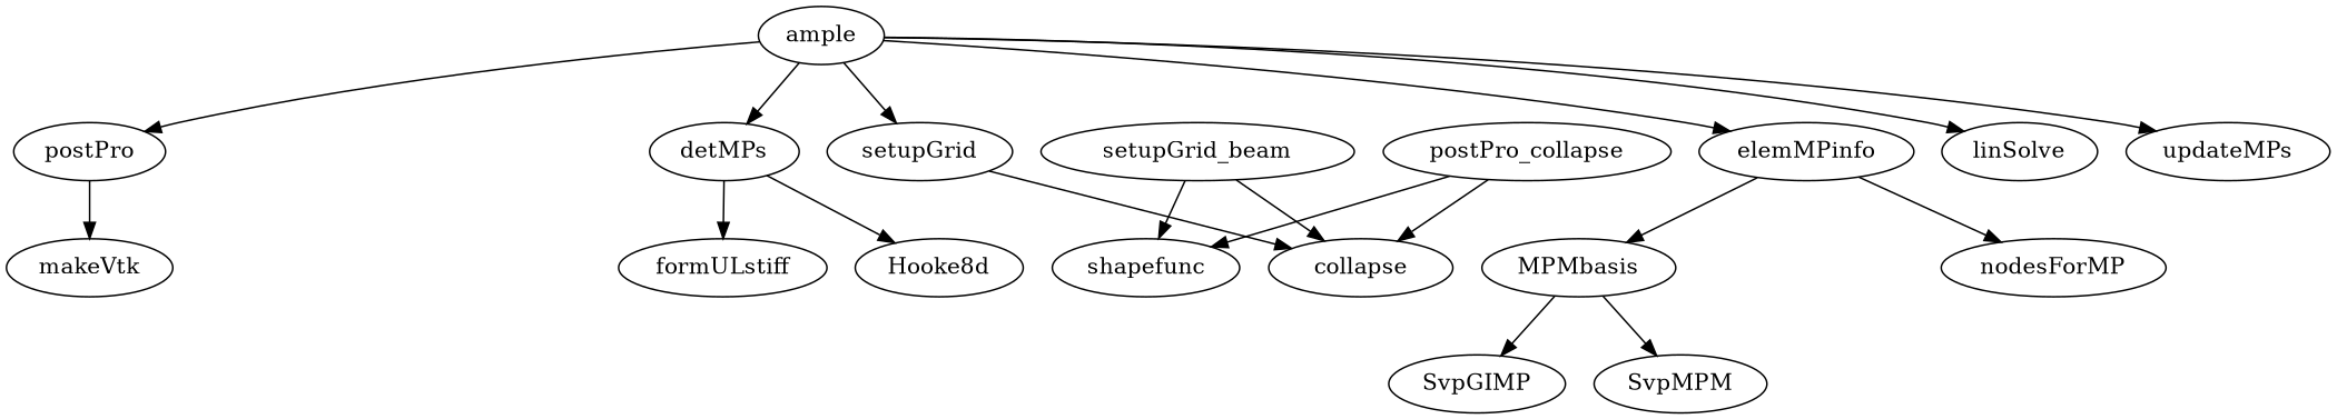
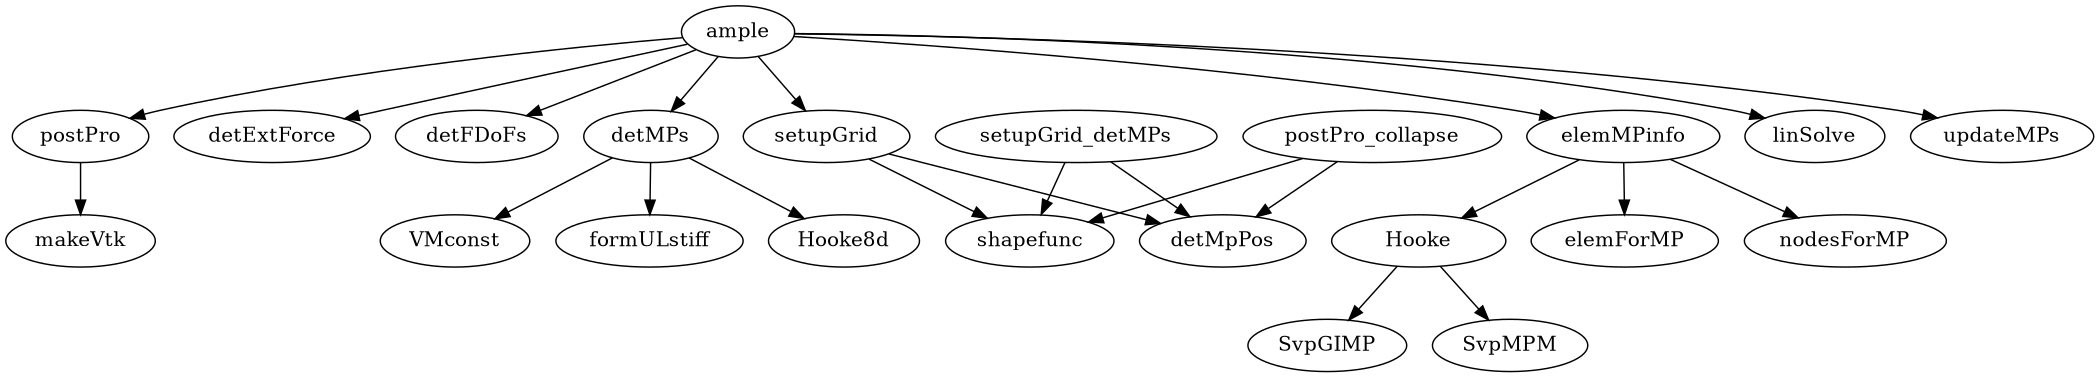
  digraph {
    ample
+   detExtForce
+   detFDoFs
    detMPs
    elemMPinfo
    linSolve
    updateMPs
    postPro
    setupGrid
    n10 [label=Hooke8d]
+   VMconst
    formULstiff
-   MPMbasis
+   MPMbasis [label=Hooke]
+   elemForMP
    nodesForMP
    makeVtk
-   detMpPos [label=collapse]
+   detMpPos
    shapefunc
    SvpGIMP
    SvpMPM
-   setupGrid_beam
+   setupGrid_beam [label=setupGrid_detMPs]
    n22 [label=postPro_collapse]
+   ample -> detExtForce
+   ample -> detFDoFs
    ample -> detMPs
    ample -> elemMPinfo
    ample -> linSolve
    ample -> updateMPs
    ample -> postPro
    ample -> setupGrid
    detMPs -> n10
+   detMPs -> VMconst
    detMPs -> formULstiff
    elemMPinfo -> MPMbasis
+   elemMPinfo -> elemForMP
    elemMPinfo -> nodesForMP
    postPro -> makeVtk
    setupGrid -> detMpPos
+   setupGrid -> shapefunc
    MPMbasis -> SvpGIMP
    MPMbasis -> SvpMPM
    setupGrid_beam -> detMpPos
    setupGrid_beam -> shapefunc
    n22 -> detMpPos
    n22 -> shapefunc
  }
